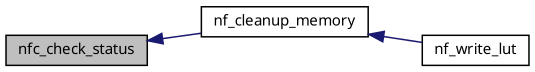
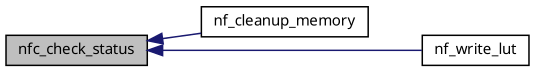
  digraph {
    rankdir=LR
    node [color=black fillcolor=white fontname="FreeSans.ttf" fontsize=10 shape=record style=filled]
    edge [color=midnightblue dir=back fontname="FreeSans.ttf" fontsize=10 labelfontname="FreeSans.ttf" labelfontsize=10 style=solid]
    n1 [fillcolor=grey75 fontcolor=black height=0.2 label=nfc_check_status width=0.4]
    n2 [height=0.2 label=nf_cleanup_memory width=0.4]
    n3 [height=0.2 label=nf_write_lut width=0.4]
    n1 -> n2
-   n2 -> n3
+   n1 -> n3
  }
